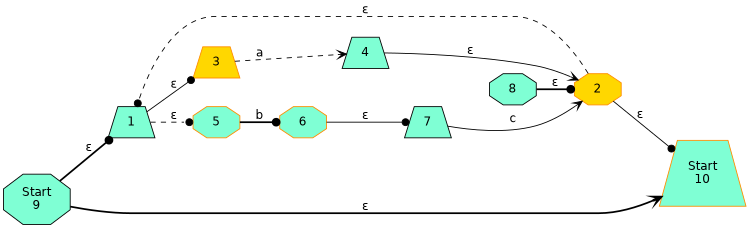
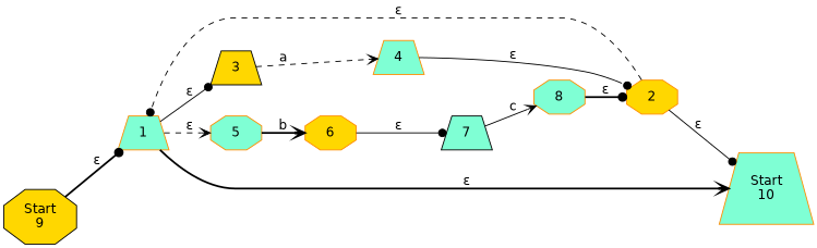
  digraph {
    bgcolor=white
    fontname="DejaVu Sans"
    rankdir=LR
    node [color=darkorange fillcolor=aquamarine fontname="DejaVu Sans" shape=trapezium style=filled]
    edge [arrowhead=dot fontname="DejaVu Sans" style=solid]
-   n1 [color=black label=1]
-   n2 [fillcolor=gold label=3]
+   n1 [label=1]
+   n2 [color=black fillcolor=gold label=3]
    n3 [label=5 shape=octagon]
-   n4 [color=black label=4]
-   n5 [label=6 shape=octagon]
+   n4 [label=4]
+   n5 [fillcolor=gold label=6 shape=octagon]
    n6 [fillcolor=gold label=2 shape=octagon]
    n7 [label="Start\n10"]
    n8 [color=black label=7]
-   n9 [color=black label=8 shape=octagon]
-   n10 [color=black label="Start\n9" shape=octagon]
+   n9 [label=8 shape=octagon]
+   n10 [color=black fillcolor=gold label="Start\n9" shape=octagon]
    n1 -> n2 [label="ε"]
-   n1 -> n3 [label="ε" style=dashed]
+   n1 -> n3 [arrowhead=vee label="ε" style=dashed]
    n2 -> n4 [arrowhead=vee label=a style=dashed]
-   n3 -> n5 [label=b style=bold]
-   n4 -> n6 [arrowhead=vee label="ε"]
+   n3 -> n5 [arrowhead=vee label=b style=bold]
+   n4 -> n6 [label="ε"]
    n5 -> n8 [label="ε"]
    n6 -> n1 [label="ε" style=dashed]
    n6 -> n7 [label="ε"]
-   n8 -> n6 [arrowhead=vee label=c]
+   n8 -> n9 [arrowhead=vee label=c]
    n9 -> n6 [label="ε" style=bold]
    n10 -> n1 [label="ε" style=bold]
-   n10 -> n7 [arrowhead=vee label="ε" style=bold]
+   n1 -> n7 [arrowhead=vee label="ε" style=bold]
  }
